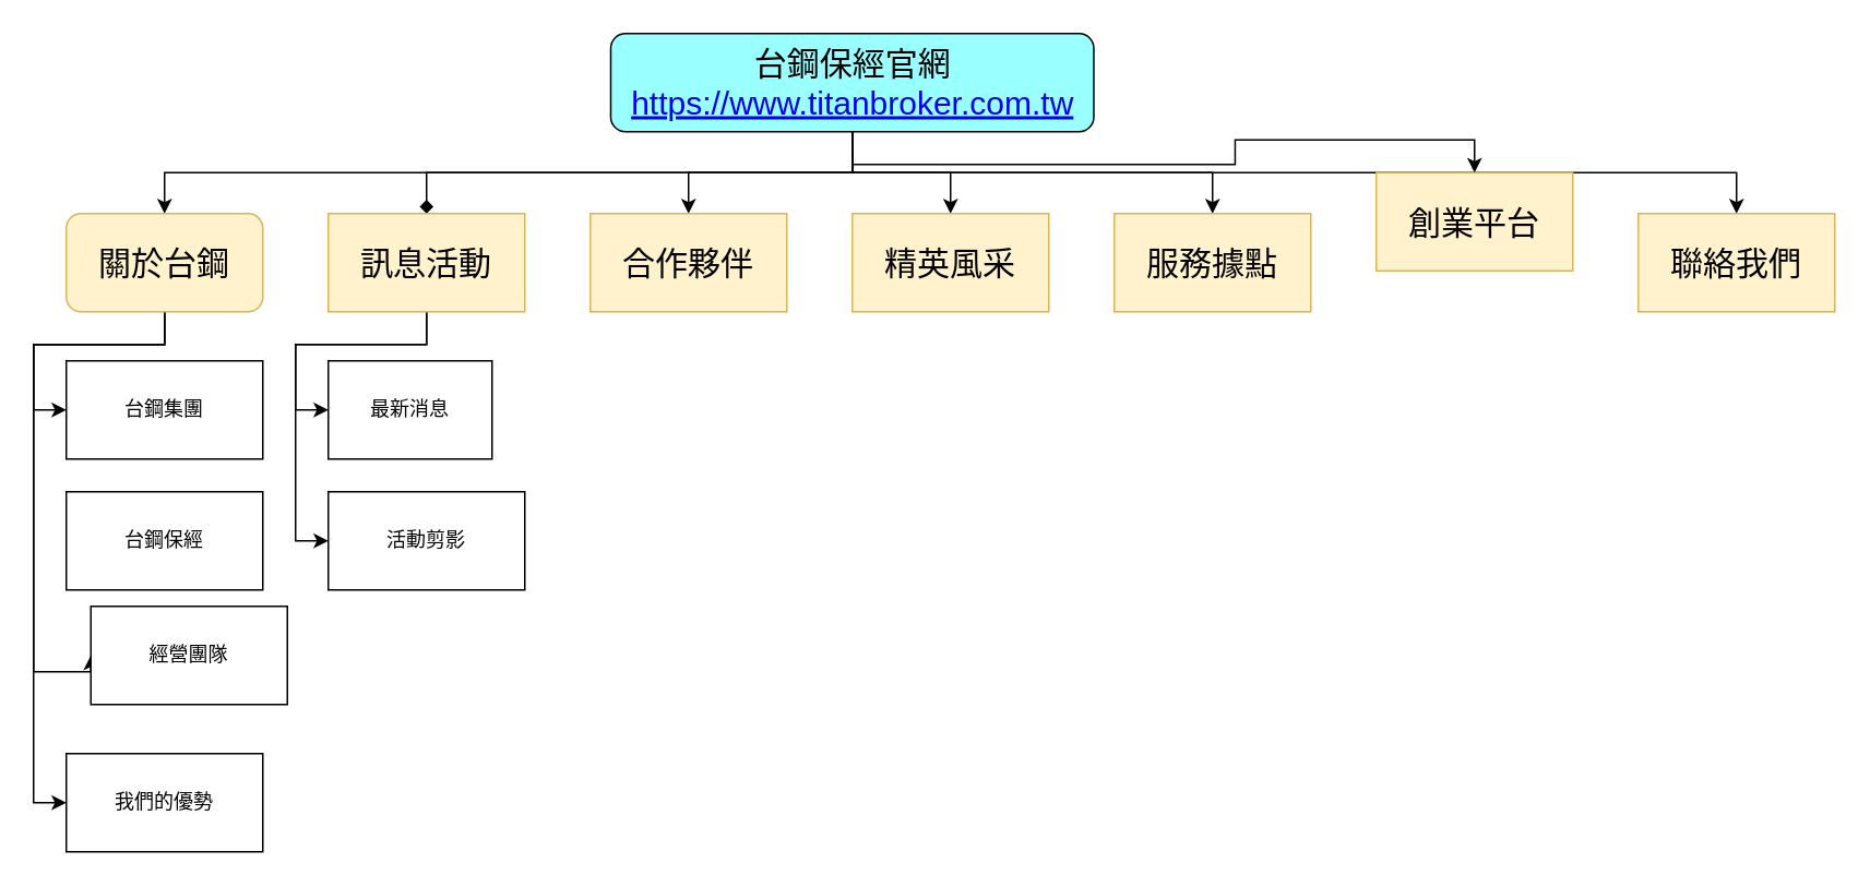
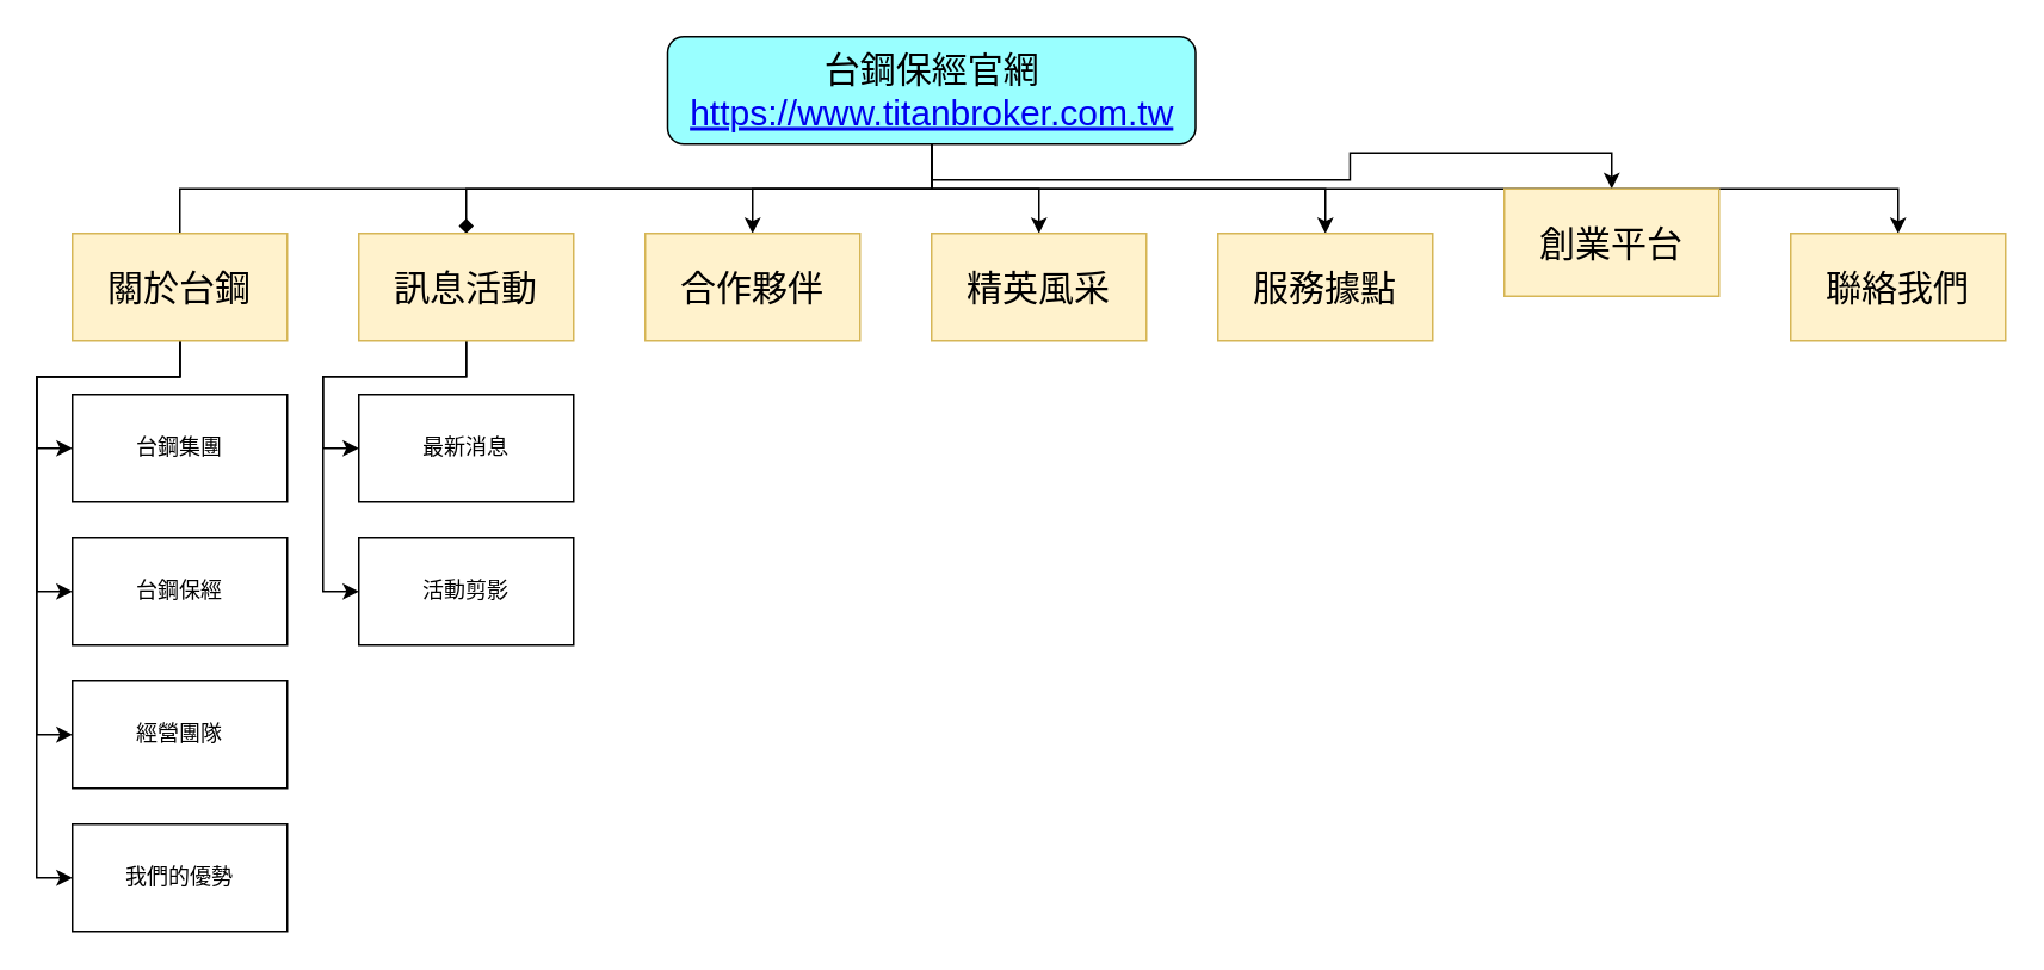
  <mxCell id="0" />
  <mxCell id="1" parent="0" />
- <mxCell id="2" style="edgeStyle=orthogonalEdgeStyle;rounded=0;orthogonalLoop=1;jettySize=auto;html=1;exitX=0.5;exitY=1;exitDx=0;exitDy=0;entryX=0.5;entryY=0;entryDx=0;entryDy=0;fontSize=20;" edge="1" parent="1" source="9" target="14"><mxGeometry relative="1" as="geometry" /></mxCell>
+ <mxCell id="2" style="edgeStyle=orthogonalEdgeStyle;rounded=0;orthogonalLoop=1;jettySize=auto;html=1;exitX=0.5;exitY=1;exitDx=0;exitDy=0;entryX=0.5;entryY=0;entryDx=0;entryDy=0;fontSize=20;endArrow=none;" edge="1" parent="1" source="9" target="14"><mxGeometry relative="1" as="geometry" /></mxCell>
  <mxCell id="3" style="edgeStyle=orthogonalEdgeStyle;rounded=0;orthogonalLoop=1;jettySize=auto;html=1;exitX=0.5;exitY=1;exitDx=0;exitDy=0;entryX=0.5;entryY=0;entryDx=0;entryDy=0;fontSize=20;endArrow=diamond;" edge="1" parent="1" source="9" target="17"><mxGeometry relative="1" as="geometry" /></mxCell>
  <mxCell id="4" style="edgeStyle=orthogonalEdgeStyle;rounded=0;orthogonalLoop=1;jettySize=auto;html=1;exitX=0.5;exitY=1;exitDx=0;exitDy=0;fontSize=20;" edge="1" parent="1" source="9" target="18"><mxGeometry relative="1" as="geometry" /></mxCell>
  <mxCell id="5" style="edgeStyle=orthogonalEdgeStyle;rounded=0;orthogonalLoop=1;jettySize=auto;html=1;exitX=0.5;exitY=1;exitDx=0;exitDy=0;fontSize=20;" edge="1" parent="1" source="9" target="22"><mxGeometry relative="1" as="geometry" /></mxCell>
  <mxCell id="6" style="edgeStyle=orthogonalEdgeStyle;rounded=0;orthogonalLoop=1;jettySize=auto;html=1;exitX=0.5;exitY=1;exitDx=0;exitDy=0;entryX=0.5;entryY=0;entryDx=0;entryDy=0;fontSize=20;" edge="1" parent="1" source="9" target="21"><mxGeometry relative="1" as="geometry" /></mxCell>
  <mxCell id="7" style="edgeStyle=orthogonalEdgeStyle;rounded=0;orthogonalLoop=1;jettySize=auto;html=1;exitX=0.5;exitY=1;exitDx=0;exitDy=0;fontSize=20;" edge="1" parent="1" source="9" target="20"><mxGeometry relative="1" as="geometry" /></mxCell>
  <mxCell id="8" style="edgeStyle=orthogonalEdgeStyle;rounded=0;orthogonalLoop=1;jettySize=auto;html=1;exitX=0.5;exitY=1;exitDx=0;exitDy=0;fontSize=17;" edge="1" parent="1" source="9" target="19"><mxGeometry relative="1" as="geometry" /></mxCell>
  <mxCell id="9" value="&lt;div&gt;台鋼保經官網&lt;a href=&quot;https://www.titanbroker.com.tw/&quot;&gt;https://www.titanbroker.com.tw&lt;/a&gt;&lt;br&gt;&lt;/div&gt;" style="rounded=1;whiteSpace=wrap;html=1;fillColor=#99FFFF;fontSize=20;" vertex="1" parent="1"><mxGeometry x="372.5" y="20" width="295" height="60" as="geometry" /></mxCell>
  <mxCell id="10" style="edgeStyle=orthogonalEdgeStyle;rounded=0;orthogonalLoop=1;jettySize=auto;html=1;exitX=0.5;exitY=1;exitDx=0;exitDy=0;entryX=0;entryY=0.5;entryDx=0;entryDy=0;" edge="1" parent="1" source="14" target="23"><mxGeometry relative="1" as="geometry" /></mxCell>
+ <mxCell id="11" style="edgeStyle=orthogonalEdgeStyle;rounded=0;orthogonalLoop=1;jettySize=auto;html=1;exitX=0.5;exitY=1;exitDx=0;exitDy=0;entryX=0;entryY=0.5;entryDx=0;entryDy=0;" edge="1" parent="1" source="14" target="24"><mxGeometry relative="1" as="geometry"><Array as="points"><mxPoint x="100" y="210" /><mxPoint x="20" y="210" /><mxPoint x="20" y="330" /></Array></mxGeometry></mxCell>
  <mxCell id="12" style="edgeStyle=orthogonalEdgeStyle;rounded=0;orthogonalLoop=1;jettySize=auto;html=1;exitX=0.5;exitY=1;exitDx=0;exitDy=0;entryX=0;entryY=0.5;entryDx=0;entryDy=0;" edge="1" parent="1" source="14" target="25"><mxGeometry relative="1" as="geometry"><Array as="points"><mxPoint x="100" y="210" /><mxPoint x="20" y="210" /><mxPoint x="20" y="410" /></Array></mxGeometry></mxCell>
  <mxCell id="13" style="edgeStyle=orthogonalEdgeStyle;rounded=0;orthogonalLoop=1;jettySize=auto;html=1;exitX=0.5;exitY=1;exitDx=0;exitDy=0;entryX=0;entryY=0.5;entryDx=0;entryDy=0;" edge="1" parent="1" source="14" target="26"><mxGeometry relative="1" as="geometry"><Array as="points"><mxPoint x="100" y="210" /><mxPoint x="20" y="210" /><mxPoint x="20" y="490" /></Array></mxGeometry></mxCell>
- <mxCell id="14" value="關於台鋼" style="whiteSpace=wrap;html=1;fillColor=#fff2cc;strokeColor=#d6b656;fontSize=20;rounded=1;" vertex="1" parent="1"><mxGeometry x="40" y="130" width="120" height="60" as="geometry" /></mxCell>
+ <mxCell id="14" value="關於台鋼" style="rounded=0;whiteSpace=wrap;html=1;fillColor=#fff2cc;strokeColor=#d6b656;fontSize=20;" vertex="1" parent="1"><mxGeometry x="40" y="130" width="120" height="60" as="geometry" /></mxCell>
  <mxCell id="15" style="edgeStyle=orthogonalEdgeStyle;rounded=0;orthogonalLoop=1;jettySize=auto;html=1;exitX=0.5;exitY=1;exitDx=0;exitDy=0;entryX=0;entryY=0.5;entryDx=0;entryDy=0;" edge="1" parent="1" source="17" target="27"><mxGeometry relative="1" as="geometry" /></mxCell>
  <mxCell id="16" style="edgeStyle=orthogonalEdgeStyle;rounded=0;orthogonalLoop=1;jettySize=auto;html=1;exitX=0.5;exitY=1;exitDx=0;exitDy=0;entryX=0;entryY=0.5;entryDx=0;entryDy=0;" edge="1" parent="1" source="17" target="28"><mxGeometry relative="1" as="geometry"><Array as="points"><mxPoint x="260" y="210" /><mxPoint x="180" y="210" /><mxPoint x="180" y="330" /></Array></mxGeometry></mxCell>
  <mxCell id="17" value="訊息活動" style="rounded=0;whiteSpace=wrap;html=1;fillColor=#fff2cc;strokeColor=#d6b656;fontSize=20;" vertex="1" parent="1"><mxGeometry x="200" y="130" width="120" height="60" as="geometry" /></mxCell>
  <mxCell id="18" value="合作夥伴" style="rounded=0;whiteSpace=wrap;html=1;fillColor=#fff2cc;strokeColor=#d6b656;fontSize=20;" vertex="1" parent="1"><mxGeometry x="360" y="130" width="120" height="60" as="geometry" /></mxCell>
  <mxCell id="19" value="聯絡我們" style="rounded=0;whiteSpace=wrap;html=1;fillColor=#fff2cc;strokeColor=#d6b656;fontSize=20;" vertex="1" parent="1"><mxGeometry x="1000" y="130" width="120" height="60" as="geometry" /></mxCell>
  <mxCell id="20" value="創業平台" style="rounded=0;whiteSpace=wrap;html=1;fillColor=#fff2cc;strokeColor=#d6b656;fontSize=20;" vertex="1" parent="1"><mxGeometry x="840" y="105" width="120" height="60" as="geometry" /></mxCell>
  <mxCell id="21" value="服務據點" style="rounded=0;whiteSpace=wrap;html=1;fillColor=#fff2cc;strokeColor=#d6b656;fontSize=20;" vertex="1" parent="1"><mxGeometry x="680" y="130" width="120" height="60" as="geometry" /></mxCell>
  <mxCell id="22" value="精英風采" style="rounded=0;whiteSpace=wrap;html=1;fillColor=#fff2cc;strokeColor=#d6b656;fontSize=20;" vertex="1" parent="1"><mxGeometry x="520" y="130" width="120" height="60" as="geometry" /></mxCell>
  <mxCell id="23" value="台鋼集團" style="rounded=0;whiteSpace=wrap;html=1;" vertex="1" parent="1"><mxGeometry x="40" y="220" width="120" height="60" as="geometry" /></mxCell>
  <mxCell id="24" value="台鋼保經" style="rounded=0;whiteSpace=wrap;html=1;" vertex="1" parent="1"><mxGeometry x="40" y="300" width="120" height="60" as="geometry" /></mxCell>
- <mxCell id="25" value="經營團隊" style="rounded=0;whiteSpace=wrap;html=1;" vertex="1" parent="1"><mxGeometry x="55" y="370" width="120" height="60" as="geometry" /></mxCell>
+ <mxCell id="25" value="經營團隊" style="rounded=0;whiteSpace=wrap;html=1;" vertex="1" parent="1"><mxGeometry x="40" y="380" width="120" height="60" as="geometry" /></mxCell>
  <mxCell id="26" value="我們的優勢" style="rounded=0;whiteSpace=wrap;html=1;" vertex="1" parent="1"><mxGeometry x="40" y="460" width="120" height="60" as="geometry" /></mxCell>
- <mxCell id="27" value="最新消息" style="rounded=0;whiteSpace=wrap;html=1;" vertex="1" parent="1"><mxGeometry x="200" y="220" width="100" height="60" as="geometry" /></mxCell>
+ <mxCell id="27" value="最新消息" style="rounded=0;whiteSpace=wrap;html=1;" vertex="1" parent="1"><mxGeometry x="200" y="220" width="120" height="60" as="geometry" /></mxCell>
  <mxCell id="28" value="活動剪影" style="rounded=0;whiteSpace=wrap;html=1;" vertex="1" parent="1"><mxGeometry x="200" y="300" width="120" height="60" as="geometry" /></mxCell>
